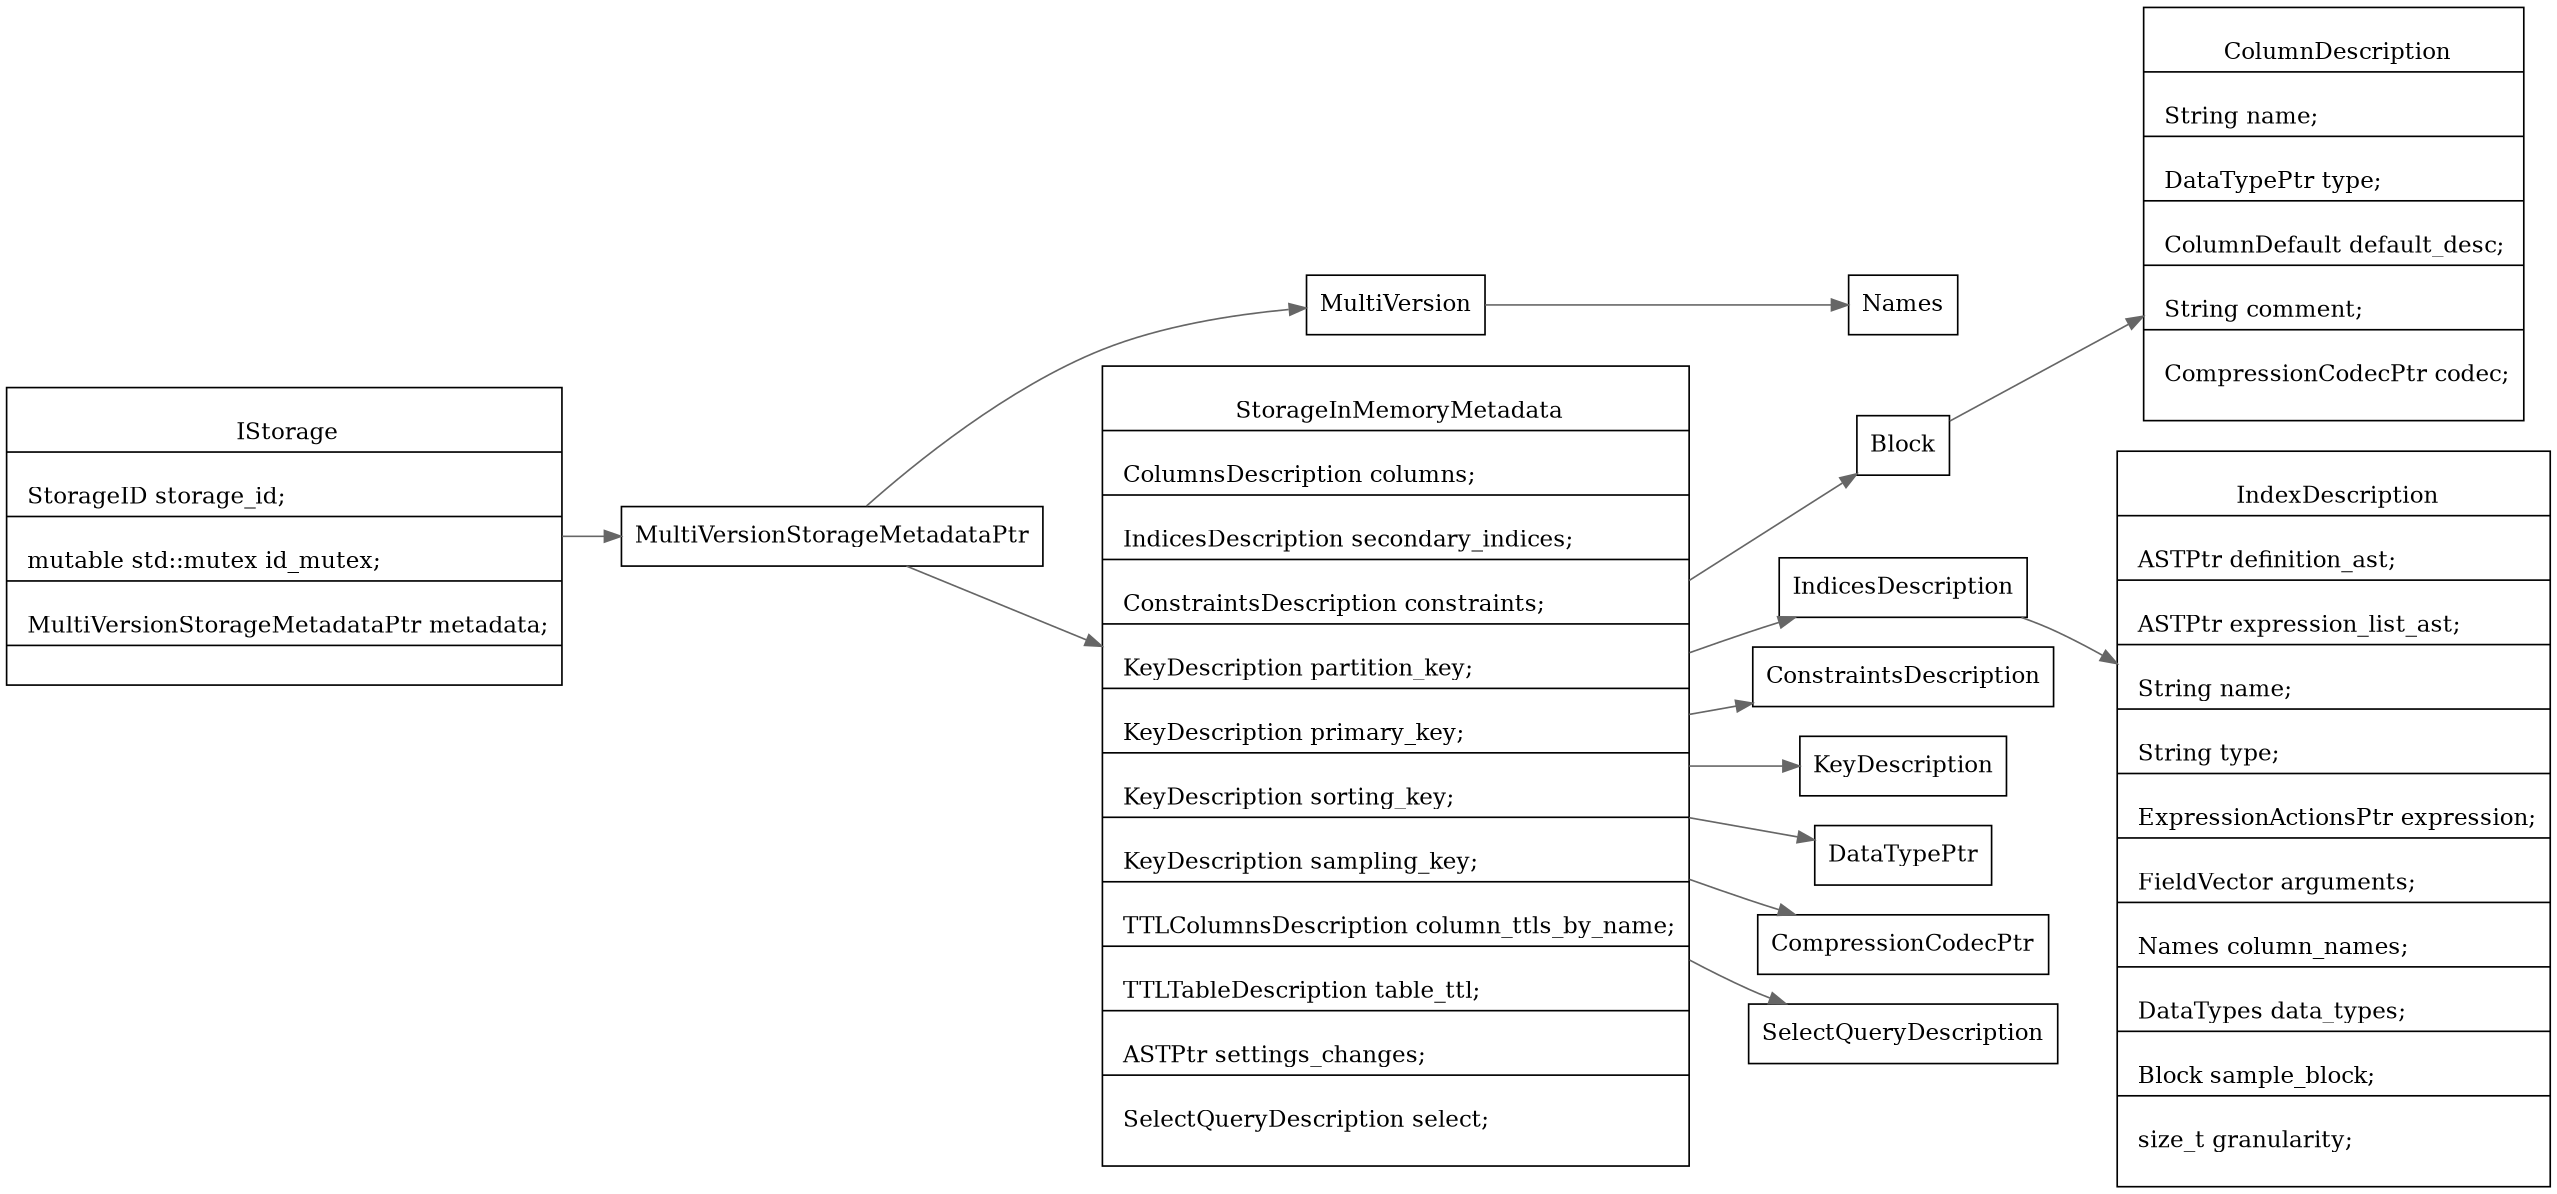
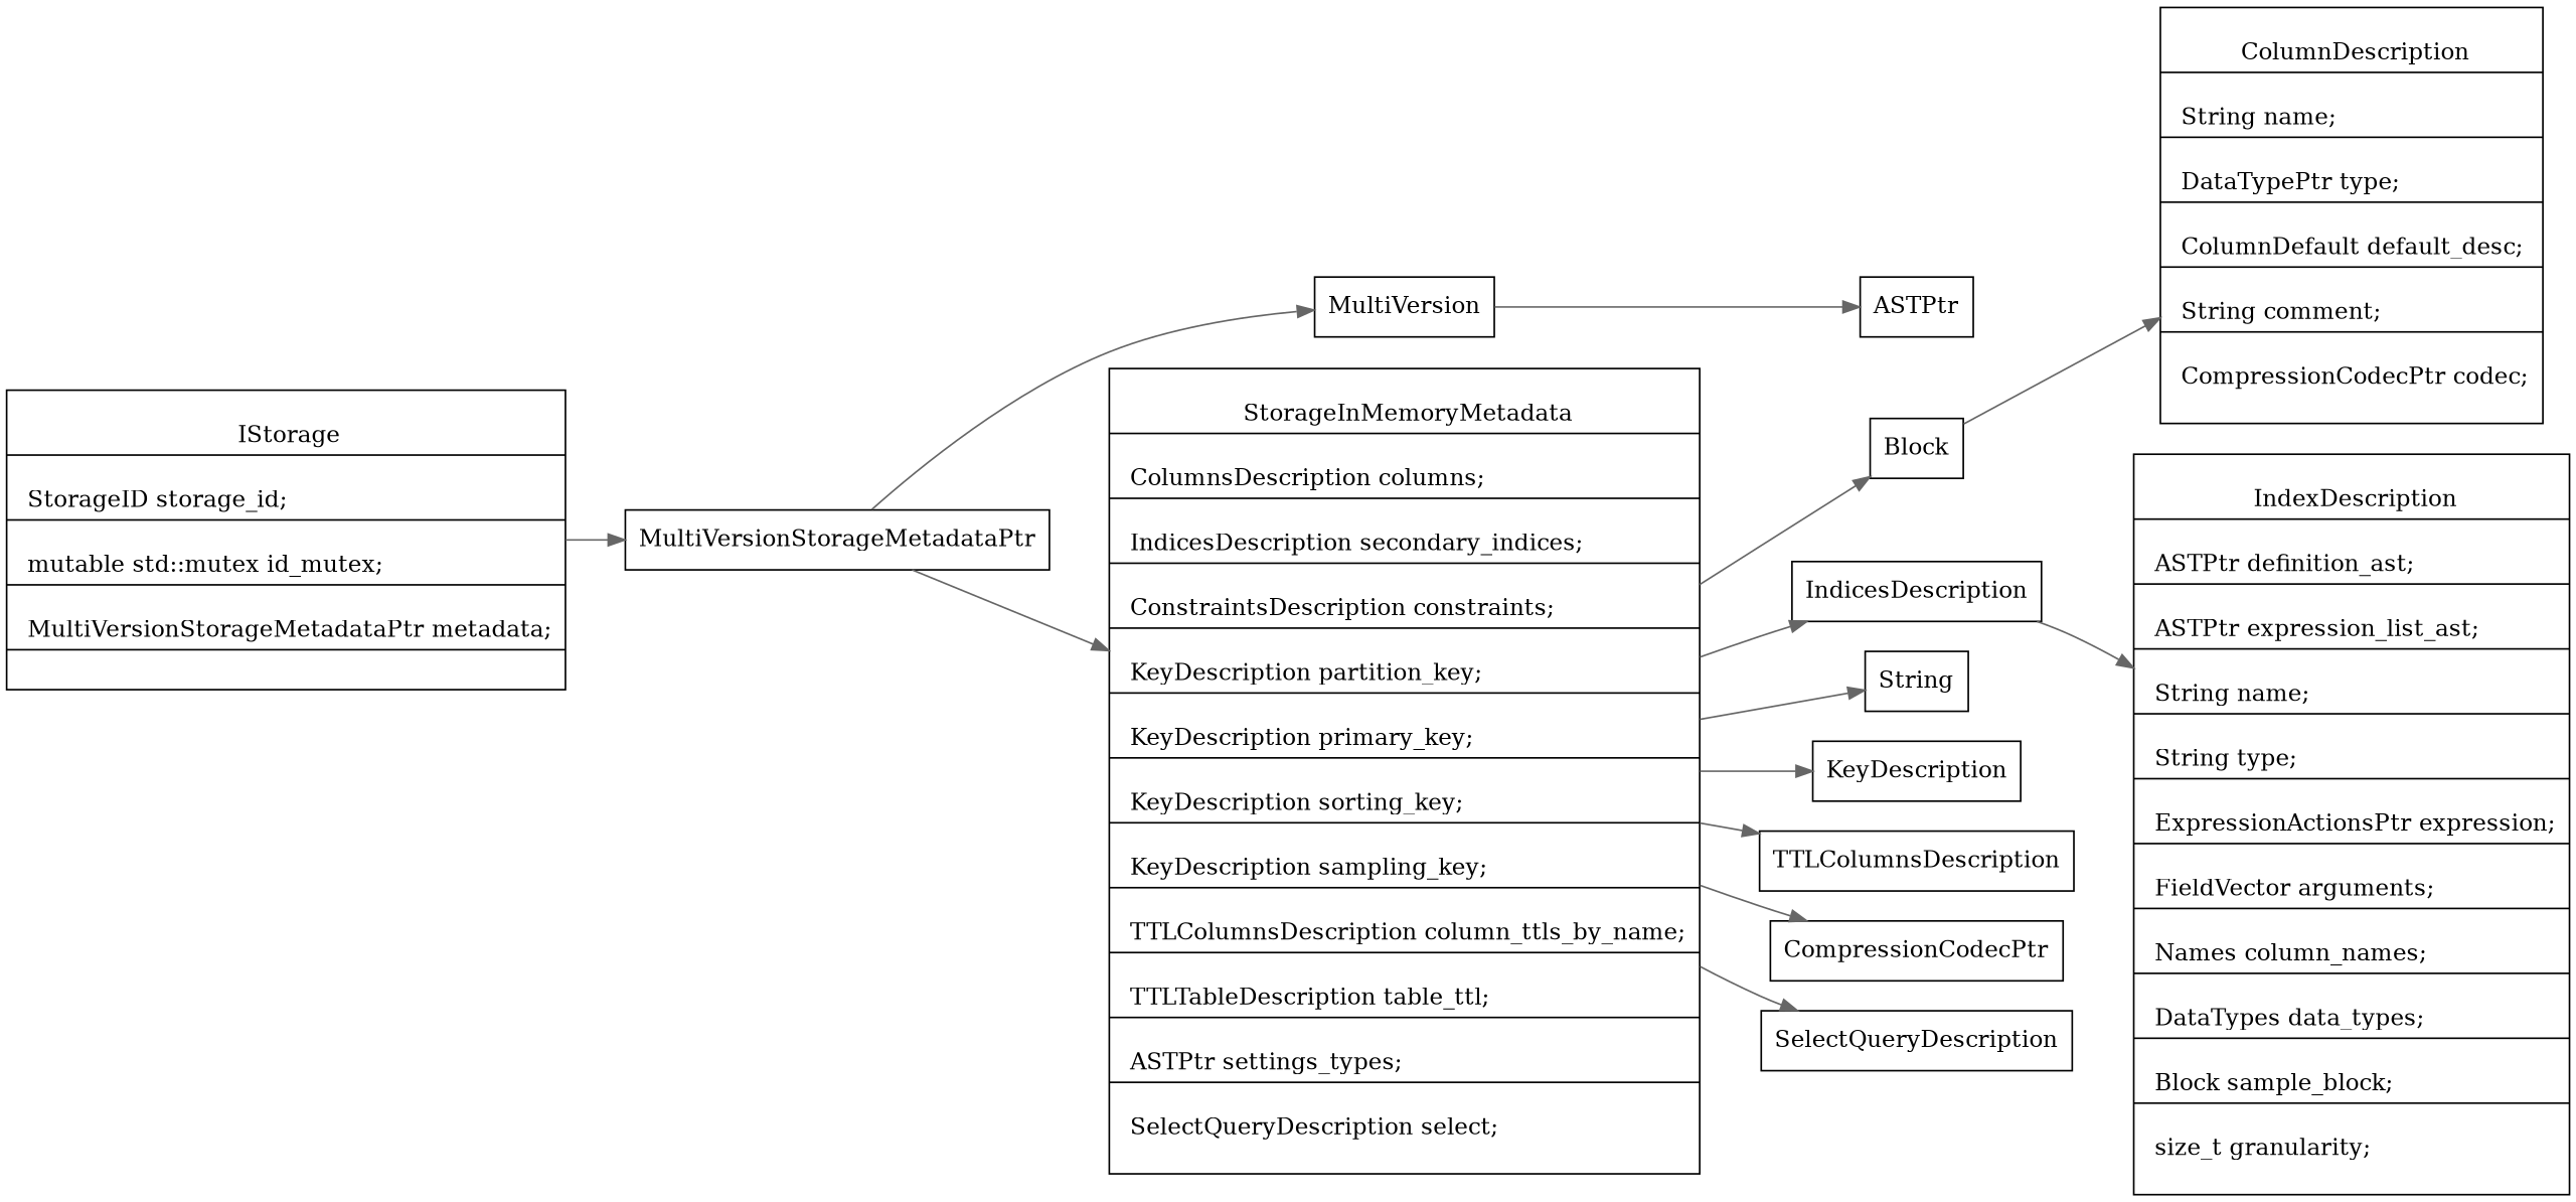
  digraph {
    newrank=true
    rankdir=LR
    node [shape=box]
    edge [color=gray40]
    n1 [label="{{\n      IStorage|\n        StorageID storage_id;\l|\n        mutable std::mutex id_mutex;\l|\n        MultiVersionStorageMetadataPtr metadata;\l|\n    }}" shape=record]
    MultiVersionStorageMetadataPtr
    MultiVersion
-   n4 [label="{{\n      StorageInMemoryMetadata|\n        ColumnsDescription columns;\l|\n        IndicesDescription secondary_indices;\l|\n        ConstraintsDescription constraints;\l|\n        KeyDescription partition_key;\l|\n        KeyDescription primary_key;\l|\n        KeyDescription sorting_key;\l|\n        KeyDescription sampling_key;\l|\n        TTLColumnsDescription column_ttls_by_name;\l|\n        TTLTableDescription table_ttl;\l|\n        ASTPtr settings_changes;\l|\n        SelectQueryDescription select;\l\n    }}" shape=record]
-   ASTPtr [label=Names]
+   n4 [label="{{\n      StorageInMemoryMetadata|\n        ColumnsDescription columns;\l|\n        IndicesDescription secondary_indices;\l|\n        ConstraintsDescription constraints;\l|\n        KeyDescription partition_key;\l|\n        KeyDescription primary_key;\l|\n        KeyDescription sorting_key;\l|\n        KeyDescription sampling_key;\l|\n        TTLColumnsDescription column_ttls_by_name;\l|\n        TTLTableDescription table_ttl;\l|\n        ASTPtr settings_types;\l|\n        SelectQueryDescription select;\l\n    }}" shape=record]
+   ASTPtr
    n6 [label=Block]
    IndicesDescription
-   ConstraintsDescription
+   ConstraintsDescription [label=String]
    KeyDescription
-   TTLColumnsDescription [label=DataTypePtr]
+   TTLColumnsDescription
    n11 [label=CompressionCodecPtr]
    SelectQueryDescription
    n13 [label="{{\n    ColumnDescription|\n      String name;\l|\n      DataTypePtr type;\l|\n      ColumnDefault default_desc;\l|\n      String comment;\l|\n      CompressionCodecPtr codec;\l\n    }}" shape=record]
    n14 [label="{{\n      IndexDescription|\n        ASTPtr definition_ast;\l|\n        ASTPtr expression_list_ast;\l|\n        String name;\l|\n        String type;\l|\n        ExpressionActionsPtr expression;\l|\n        FieldVector arguments;\l|\n        Names column_names;\l|\n        DataTypes data_types;\l|\n        Block sample_block;\l|\n        size_t granularity;\l\n    }}" shape=record]
    n1 -> MultiVersionStorageMetadataPtr
    MultiVersionStorageMetadataPtr -> MultiVersion
    MultiVersionStorageMetadataPtr -> n4
    MultiVersion -> ASTPtr
    n4 -> n6
    n4 -> IndicesDescription
    n4 -> ConstraintsDescription
    n4 -> KeyDescription
    n4 -> TTLColumnsDescription
    n4 -> n11
    n4 -> SelectQueryDescription
    n6 -> n13
    IndicesDescription -> n14
  }
